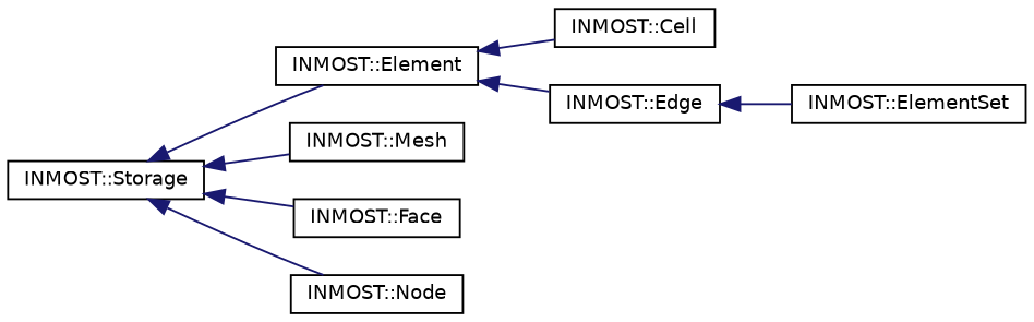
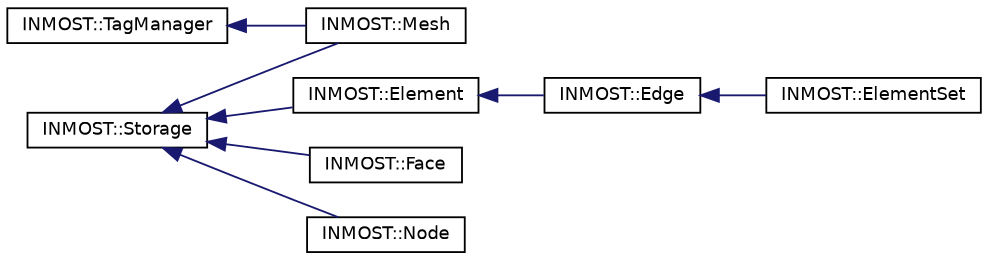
  digraph {
    rankdir=LR
    node [color=black fillcolor=white fontname=Helvetica fontsize=10 shape=record style=filled]
    edge [color=midnightblue dir=back fontname=Helvetica fontsize=10 labelfontname=Helvetica labelfontsize=10 style=solid]
    n1 [height=0.2 label="INMOST::Storage" width=0.4]
    n2 [height=0.2 label="INMOST::Element" width=0.4]
    n3 [height=0.2 label="INMOST::Mesh" width=0.4]
    n4 [height=0.2 label="INMOST::Face" width=0.4]
    n5 [height=0.2 label="INMOST::Node" width=0.4]
-   n6 [height=0.2 label="INMOST::Cell" width=0.4]
    n7 [height=0.2 label="INMOST::Edge" width=0.4]
    n8 [height=0.2 label="INMOST::ElementSet" width=0.4]
+   n9 [height=0.2 label="INMOST::TagManager" width=0.4]
    n1 -> n2
    n1 -> n3
    n1 -> n4
    n1 -> n5
-   n2 -> n6
    n2 -> n7
    n7 -> n8
+   n9 -> n3
  }
